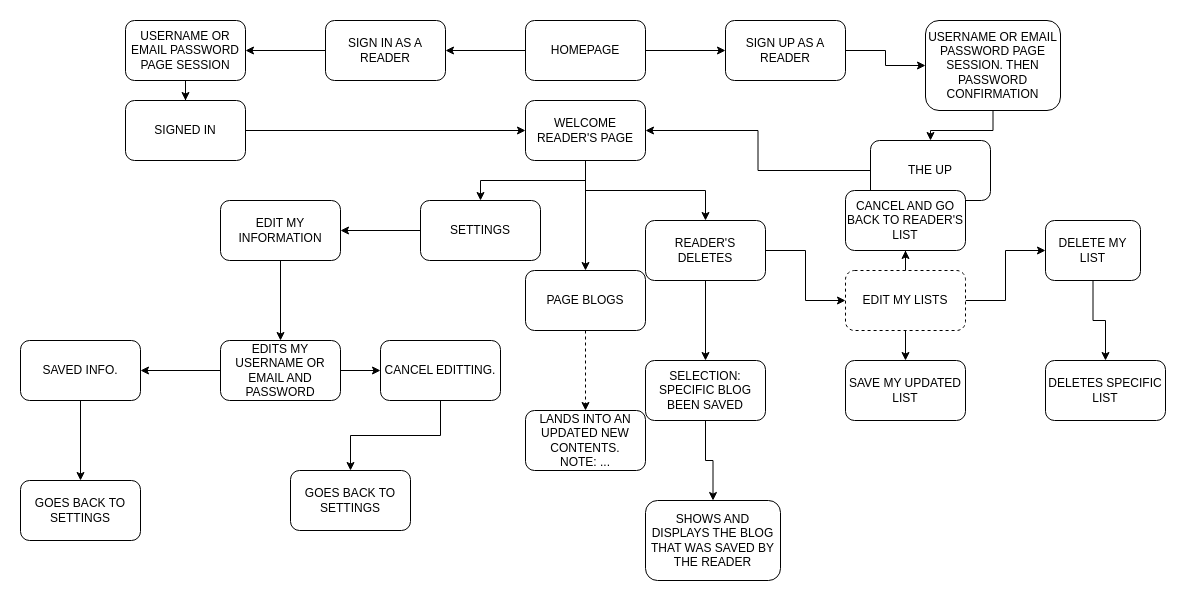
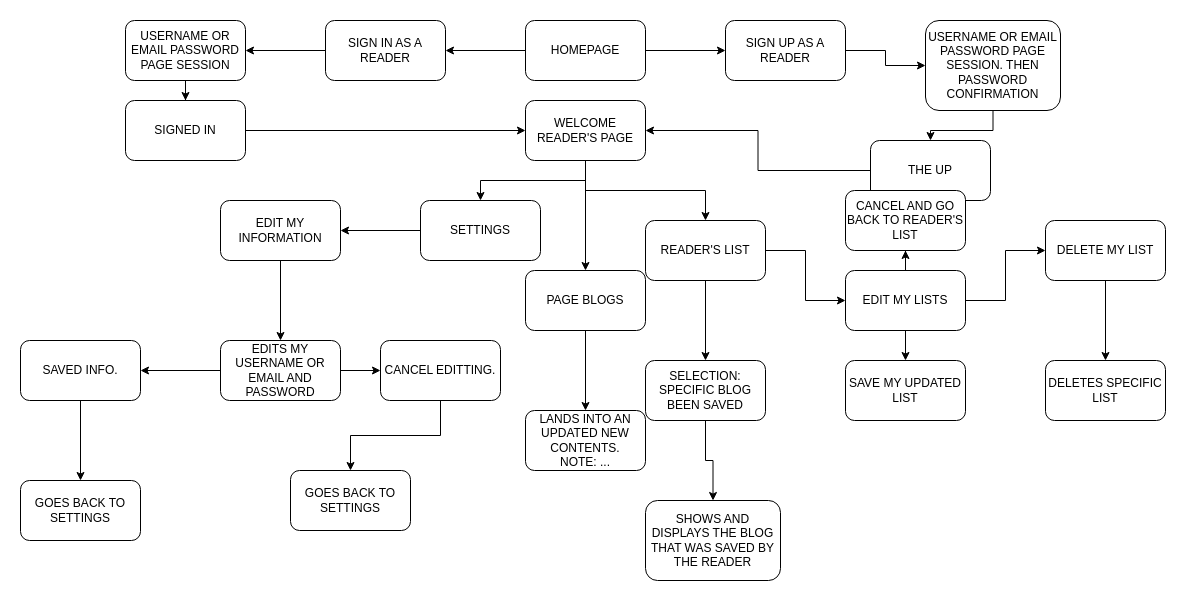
  <mxCell id="0" />
  <mxCell id="1" parent="0" />
  <mxCell id="2" value="" style="edgeStyle=orthogonalEdgeStyle;rounded=0;orthogonalLoop=1;jettySize=auto;html=1;" edge="1" parent="1" source="4" target="6"><mxGeometry relative="1" as="geometry" /></mxCell>
  <mxCell id="3" value="" style="edgeStyle=orthogonalEdgeStyle;rounded=0;orthogonalLoop=1;jettySize=auto;html=1;" edge="1" parent="1" source="4" target="8"><mxGeometry relative="1" as="geometry" /></mxCell>
  <mxCell id="4" value="HOMEPAGE" style="rounded=1;whiteSpace=wrap;html=1;" vertex="1" parent="1"><mxGeometry x="525" width="120" height="60" as="geometry" y="20" /></mxCell>
  <mxCell id="5" value="" style="edgeStyle=orthogonalEdgeStyle;rounded=0;orthogonalLoop=1;jettySize=auto;html=1;" edge="1" parent="1" source="6" target="10"><mxGeometry relative="1" as="geometry" /></mxCell>
  <mxCell id="6" value="SIGN IN AS A READER" style="whiteSpace=wrap;html=1;rounded=1;" vertex="1" parent="1"><mxGeometry x="325" width="120" height="60" as="geometry" y="20" /></mxCell>
  <mxCell id="7" value="" style="edgeStyle=orthogonalEdgeStyle;rounded=0;orthogonalLoop=1;jettySize=auto;html=1;" edge="1" parent="1" source="8" target="18"><mxGeometry relative="1" as="geometry" /></mxCell>
  <mxCell id="8" value="SIGN UP AS A READER" style="whiteSpace=wrap;html=1;rounded=1;" vertex="1" parent="1"><mxGeometry x="725" width="120" height="60" as="geometry" y="20" /></mxCell>
  <mxCell id="9" value="" style="edgeStyle=orthogonalEdgeStyle;rounded=0;orthogonalLoop=1;jettySize=auto;html=1;" edge="1" parent="1" source="10" target="12"><mxGeometry relative="1" as="geometry" /></mxCell>
  <mxCell id="10" value="USERNAME OR EMAIL PASSWORD PAGE SESSION" style="whiteSpace=wrap;html=1;rounded=1;" vertex="1" parent="1"><mxGeometry x="125" width="120" height="60" as="geometry" y="20" /></mxCell>
  <mxCell id="11" value="" style="edgeStyle=orthogonalEdgeStyle;rounded=0;orthogonalLoop=1;jettySize=auto;html=1;" edge="1" parent="1" source="12" target="16"><mxGeometry relative="1" as="geometry" /></mxCell>
  <mxCell id="12" value="SIGNED IN" style="whiteSpace=wrap;html=1;rounded=1;" vertex="1" parent="1"><mxGeometry x="125" y="100" width="120" height="60" as="geometry" /></mxCell>
  <mxCell id="13" value="" style="edgeStyle=orthogonalEdgeStyle;rounded=0;orthogonalLoop=1;jettySize=auto;html=1;" edge="1" parent="1" source="16" target="22"><mxGeometry relative="1" as="geometry" /></mxCell>
  <mxCell id="14" value="" style="edgeStyle=orthogonalEdgeStyle;rounded=0;orthogonalLoop=1;jettySize=auto;html=1;" edge="1" parent="1" source="16" target="24"><mxGeometry relative="1" as="geometry" /></mxCell>
  <mxCell id="15" value="" style="edgeStyle=orthogonalEdgeStyle;rounded=0;orthogonalLoop=1;jettySize=auto;html=1;" edge="1" parent="1" source="16" target="27"><mxGeometry relative="1" as="geometry" /></mxCell>
  <mxCell id="16" value="WELCOME READER'S PAGE" style="whiteSpace=wrap;html=1;rounded=1;" vertex="1" parent="1"><mxGeometry x="525" y="100" width="120" height="60" as="geometry" /></mxCell>
  <mxCell id="17" value="" style="edgeStyle=orthogonalEdgeStyle;rounded=0;orthogonalLoop=1;jettySize=auto;html=1;" edge="1" parent="1" source="18" target="20"><mxGeometry relative="1" as="geometry" /></mxCell>
  <mxCell id="18" value="USERNAME OR EMAIL PASSWORD PAGE SESSION. THEN PASSWORD CONFIRMATION" style="whiteSpace=wrap;html=1;rounded=1;" vertex="1" parent="1"><mxGeometry x="925" width="135" height="90" as="geometry" y="20" /></mxCell>
  <mxCell id="19" value="" style="edgeStyle=orthogonalEdgeStyle;rounded=0;orthogonalLoop=1;jettySize=auto;html=1;entryX=1;entryY=0.5;entryDx=0;entryDy=0;" edge="1" parent="1" source="20" target="16"><mxGeometry relative="1" as="geometry"><mxPoint x="852.5" y="235" as="targetPoint" /></mxGeometry></mxCell>
  <mxCell id="20" value="THE UP" style="whiteSpace=wrap;html=1;rounded=1;" vertex="1" parent="1"><mxGeometry x="870" y="140" width="120" height="60" as="geometry" /></mxCell>
  <mxCell id="21" value="" style="edgeStyle=orthogonalEdgeStyle;rounded=0;orthogonalLoop=1;jettySize=auto;html=1;" edge="1" parent="1" source="22" target="29"><mxGeometry relative="1" as="geometry" /></mxCell>
  <mxCell id="22" value="SETTINGS" style="whiteSpace=wrap;html=1;rounded=1;" vertex="1" parent="1"><mxGeometry x="420" y="200" width="120" height="60" as="geometry" /></mxCell>
- <mxCell id="23" value="" style="edgeStyle=orthogonalEdgeStyle;rounded=0;orthogonalLoop=1;jettySize=auto;html=1;dashed=1;" edge="1" parent="1" source="24" target="39"><mxGeometry relative="1" as="geometry" /></mxCell>
+ <mxCell id="23" value="" style="edgeStyle=orthogonalEdgeStyle;rounded=0;orthogonalLoop=1;jettySize=auto;html=1;" edge="1" parent="1" source="24" target="39"><mxGeometry relative="1" as="geometry" /></mxCell>
  <mxCell id="24" value="PAGE BLOGS" style="whiteSpace=wrap;html=1;rounded=1;" vertex="1" parent="1"><mxGeometry x="525" y="270" width="120" height="60" as="geometry" /></mxCell>
  <mxCell id="25" value="" style="edgeStyle=orthogonalEdgeStyle;rounded=0;orthogonalLoop=1;jettySize=auto;html=1;" edge="1" parent="1" source="27" target="43"><mxGeometry relative="1" as="geometry" /></mxCell>
  <mxCell id="26" value="" style="edgeStyle=orthogonalEdgeStyle;rounded=0;orthogonalLoop=1;jettySize=auto;html=1;" edge="1" parent="1" source="27" target="45"><mxGeometry relative="1" as="geometry" /></mxCell>
- <mxCell id="27" value="READER'S DELETES" style="whiteSpace=wrap;html=1;rounded=1;" vertex="1" parent="1"><mxGeometry x="645" y="220" width="120" height="60" as="geometry" /></mxCell>
+ <mxCell id="27" value="READER'S LIST" style="whiteSpace=wrap;html=1;rounded=1;" vertex="1" parent="1"><mxGeometry x="645" y="220" width="120" height="60" as="geometry" /></mxCell>
  <mxCell id="28" value="" style="edgeStyle=orthogonalEdgeStyle;rounded=0;orthogonalLoop=1;jettySize=auto;html=1;" edge="1" parent="1" source="29" target="32"><mxGeometry relative="1" as="geometry" /></mxCell>
  <mxCell id="29" value="EDIT MY INFORMATION" style="whiteSpace=wrap;html=1;rounded=1;" vertex="1" parent="1"><mxGeometry x="220" y="200" width="120" height="60" as="geometry" /></mxCell>
  <mxCell id="30" value="" style="edgeStyle=orthogonalEdgeStyle;rounded=0;orthogonalLoop=1;jettySize=auto;html=1;" edge="1" parent="1" source="32" target="34"><mxGeometry relative="1" as="geometry" /></mxCell>
  <mxCell id="31" value="" style="edgeStyle=orthogonalEdgeStyle;rounded=0;orthogonalLoop=1;jettySize=auto;html=1;" edge="1" parent="1" source="32" target="36"><mxGeometry relative="1" as="geometry" /></mxCell>
  <mxCell id="32" value="EDITS MY USERNAME OR EMAIL AND PASSWORD" style="whiteSpace=wrap;html=1;rounded=1;" vertex="1" parent="1"><mxGeometry x="220" y="340" width="120" height="60" as="geometry" /></mxCell>
  <mxCell id="33" value="" style="edgeStyle=orthogonalEdgeStyle;rounded=0;orthogonalLoop=1;jettySize=auto;html=1;" edge="1" parent="1" source="34" target="37"><mxGeometry relative="1" as="geometry" /></mxCell>
  <mxCell id="34" value="SAVED INFO." style="whiteSpace=wrap;html=1;rounded=1;" vertex="1" parent="1"><mxGeometry x="20" y="340" width="120" height="60" as="geometry" /></mxCell>
  <mxCell id="35" value="" style="edgeStyle=orthogonalEdgeStyle;rounded=0;orthogonalLoop=1;jettySize=auto;html=1;" edge="1" parent="1" source="36" target="38"><mxGeometry relative="1" as="geometry" /></mxCell>
  <mxCell id="36" value="CANCEL EDITTING." style="whiteSpace=wrap;html=1;rounded=1;" vertex="1" parent="1"><mxGeometry x="380" y="340" width="120" height="60" as="geometry" /></mxCell>
  <mxCell id="37" value="GOES BACK TO SETTINGS" style="whiteSpace=wrap;html=1;rounded=1;" vertex="1" parent="1"><mxGeometry x="20" y="480" width="120" height="60" as="geometry" /></mxCell>
  <mxCell id="38" value="GOES BACK TO SETTINGS" style="whiteSpace=wrap;html=1;rounded=1;" vertex="1" parent="1"><mxGeometry x="290" y="470" width="120" height="60" as="geometry" /></mxCell>
  <mxCell id="39" value="LANDS INTO AN UPDATED NEW CONTENTS.&lt;br&gt;NOTE: ..." style="whiteSpace=wrap;html=1;rounded=1;" vertex="1" parent="1"><mxGeometry x="525" y="410" width="120" height="60" as="geometry" /></mxCell>
  <mxCell id="40" value="" style="edgeStyle=orthogonalEdgeStyle;rounded=0;orthogonalLoop=1;jettySize=auto;html=1;" edge="1" parent="1" source="43" target="47"><mxGeometry relative="1" as="geometry" /></mxCell>
  <mxCell id="41" value="" style="edgeStyle=orthogonalEdgeStyle;rounded=0;orthogonalLoop=1;jettySize=auto;html=1;" edge="1" parent="1" source="43" target="48"><mxGeometry relative="1" as="geometry" /></mxCell>
  <mxCell id="42" value="" style="edgeStyle=orthogonalEdgeStyle;rounded=0;orthogonalLoop=1;jettySize=auto;html=1;" edge="1" parent="1" source="43" target="49"><mxGeometry relative="1" as="geometry" /></mxCell>
- <mxCell id="43" value="EDIT MY LISTS" style="whiteSpace=wrap;html=1;rounded=1;dashed=1;" vertex="1" parent="1"><mxGeometry x="845" y="270" width="120" height="60" as="geometry" /></mxCell>
+ <mxCell id="43" value="EDIT MY LISTS" style="whiteSpace=wrap;html=1;rounded=1;" vertex="1" parent="1"><mxGeometry x="845" y="270" width="120" height="60" as="geometry" /></mxCell>
  <mxCell id="44" value="" style="edgeStyle=orthogonalEdgeStyle;rounded=0;orthogonalLoop=1;jettySize=auto;html=1;" edge="1" parent="1" source="45" target="51"><mxGeometry relative="1" as="geometry" /></mxCell>
  <mxCell id="45" value="SELECTION: SPECIFIC BLOG BEEN SAVED" style="whiteSpace=wrap;html=1;rounded=1;" vertex="1" parent="1"><mxGeometry x="645" y="360" width="120" height="60" as="geometry" /></mxCell>
  <mxCell id="46" value="" style="edgeStyle=orthogonalEdgeStyle;rounded=0;orthogonalLoop=1;jettySize=auto;html=1;" edge="1" parent="1" source="47" target="50"><mxGeometry relative="1" as="geometry" /></mxCell>
- <mxCell id="47" value="DELETE MY LIST" style="whiteSpace=wrap;html=1;rounded=1;" vertex="1" parent="1"><mxGeometry x="1045" y="220" width="95" height="60" as="geometry" /></mxCell>
+ <mxCell id="47" value="DELETE MY LIST" style="whiteSpace=wrap;html=1;rounded=1;" vertex="1" parent="1"><mxGeometry x="1045" y="220" width="120" height="60" as="geometry" /></mxCell>
  <mxCell id="48" value="SAVE MY UPDATED LIST" style="whiteSpace=wrap;html=1;rounded=1;" vertex="1" parent="1"><mxGeometry x="845" y="360" width="120" height="60" as="geometry" /></mxCell>
  <mxCell id="49" value="CANCEL AND GO BACK TO READER'S LIST" style="whiteSpace=wrap;html=1;rounded=1;" vertex="1" parent="1"><mxGeometry x="845" y="190" width="120" height="60" as="geometry" /></mxCell>
  <mxCell id="50" value="DELETES SPECIFIC LIST" style="whiteSpace=wrap;html=1;rounded=1;" vertex="1" parent="1"><mxGeometry x="1045" y="360" width="120" height="60" as="geometry" /></mxCell>
  <mxCell id="51" value="SHOWS AND DISPLAYS THE BLOG THAT WAS SAVED BY THE READER" style="whiteSpace=wrap;html=1;rounded=1;" vertex="1" parent="1"><mxGeometry x="645" y="500" width="135" height="80" as="geometry" /></mxCell>
